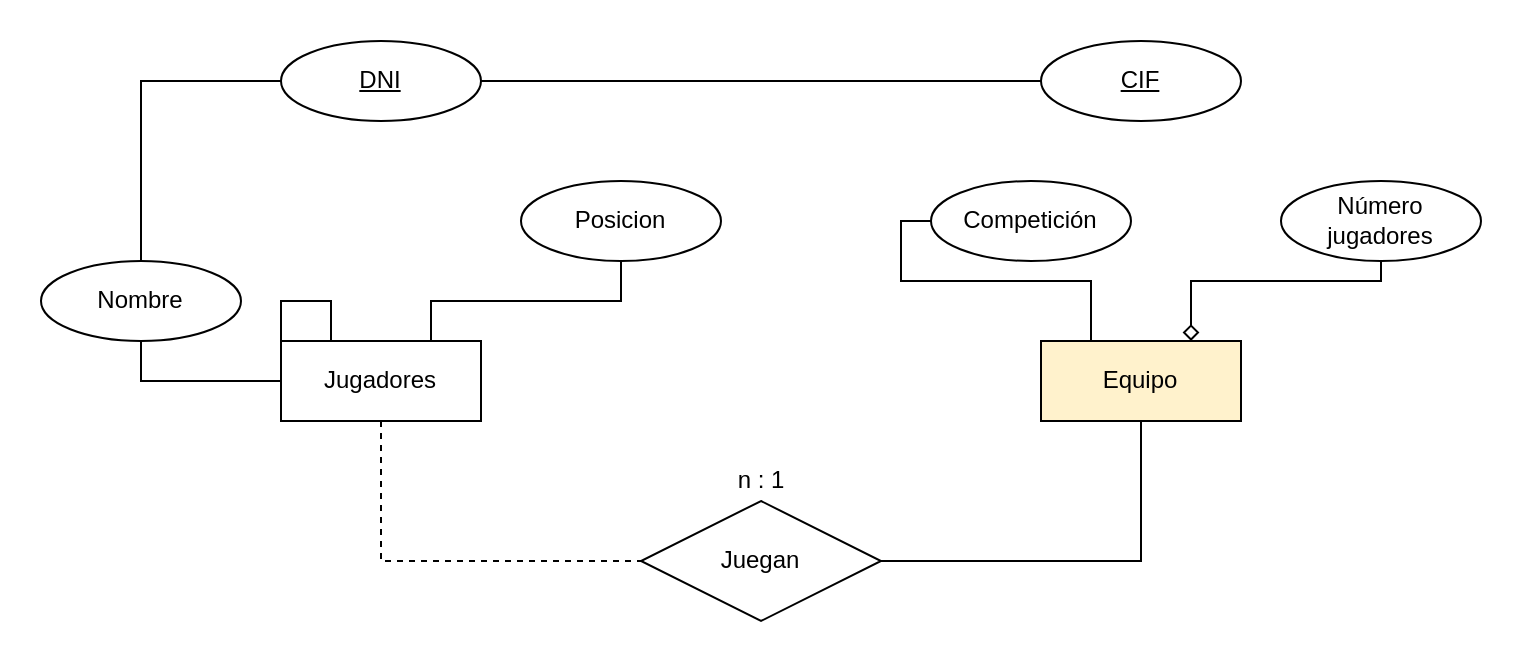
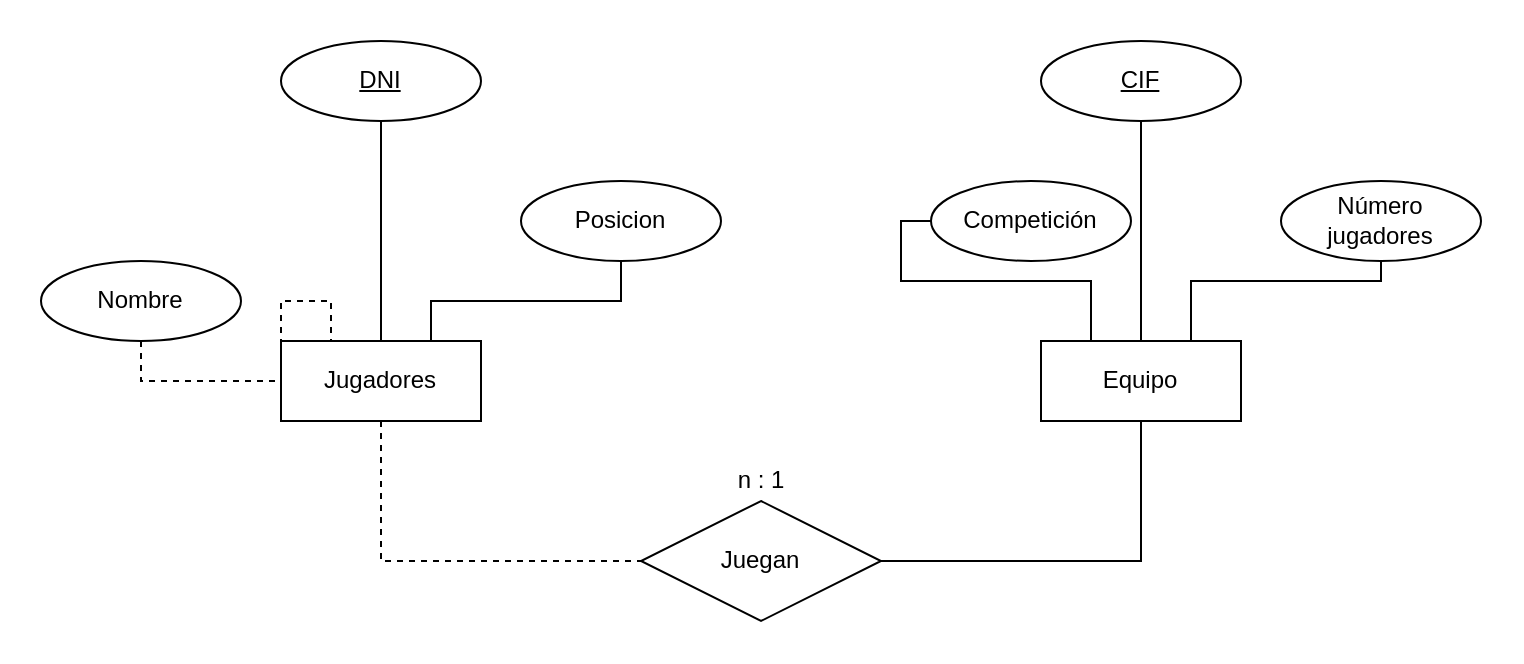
  <mxCell id="0" />
  <mxCell id="1" parent="0" />
  <mxCell id="2" style="edgeStyle=orthogonalEdgeStyle;rounded=0;orthogonalLoop=1;jettySize=auto;html=1;exitX=0.5;exitY=1;exitDx=0;exitDy=0;entryX=0;entryY=0.5;entryDx=0;entryDy=0;endArrow=none;endFill=0;dashed=1;" parent="1" source="3" target="6" edge="1"><mxGeometry relative="1" as="geometry" /></mxCell>
  <mxCell id="3" value="Jugadores" style="whiteSpace=wrap;html=1;align=center;" parent="1" vertex="1"><mxGeometry x="140" y="170" width="100" height="40" as="geometry" /></mxCell>
  <mxCell id="4" style="edgeStyle=orthogonalEdgeStyle;rounded=0;orthogonalLoop=1;jettySize=auto;html=1;entryX=1;entryY=0.5;entryDx=0;entryDy=0;endArrow=none;endFill=0;" parent="1" source="5" target="6" edge="1"><mxGeometry relative="1" as="geometry"><Array as="points"><mxPoint x="570" y="280" /></Array></mxGeometry></mxCell>
- <mxCell id="5" value="Equipo" style="whiteSpace=wrap;html=1;align=center;fillColor=#fff2cc;" parent="1" vertex="1"><mxGeometry x="520" y="170" width="100" height="40" as="geometry" /></mxCell>
+ <mxCell id="5" value="Equipo" style="whiteSpace=wrap;html=1;align=center;" parent="1" vertex="1"><mxGeometry x="520" y="170" width="100" height="40" as="geometry" /></mxCell>
  <mxCell id="6" value="Juegan" style="shape=rhombus;perimeter=rhombusPerimeter;whiteSpace=wrap;html=1;align=center;" parent="1" vertex="1"><mxGeometry x="320" y="250" width="120" height="60" as="geometry" /></mxCell>
- <mxCell id="7" style="edgeStyle=orthogonalEdgeStyle;rounded=0;orthogonalLoop=1;jettySize=auto;html=1;exitX=0.5;exitY=1;exitDx=0;exitDy=0;entryX=0.25;entryY=0;entryDx=0;entryDy=0;endArrow=none;endFill=0;" parent="1" source="8" target="3" edge="1"><mxGeometry relative="1" as="geometry" /></mxCell>
+ <mxCell id="7" style="edgeStyle=orthogonalEdgeStyle;rounded=0;orthogonalLoop=1;jettySize=auto;html=1;exitX=0.5;exitY=1;exitDx=0;exitDy=0;entryX=0.25;entryY=0;entryDx=0;entryDy=0;endArrow=none;endFill=0;dashed=1;" parent="1" source="8" target="3" edge="1"><mxGeometry relative="1" as="geometry" /></mxCell>
  <mxCell id="8" value="Nombre" style="ellipse;whiteSpace=wrap;html=1;align=center;" parent="1" vertex="1"><mxGeometry x="20" y="130" width="100" height="40" as="geometry" /></mxCell>
  <mxCell id="9" style="edgeStyle=orthogonalEdgeStyle;rounded=0;orthogonalLoop=1;jettySize=auto;html=1;entryX=0.75;entryY=0;entryDx=0;entryDy=0;endArrow=none;endFill=0;" parent="1" source="10" target="3" edge="1"><mxGeometry relative="1" as="geometry"><Array as="points"><mxPoint x="310" y="150" /><mxPoint x="215" y="150" /></Array></mxGeometry></mxCell>
  <mxCell id="10" value="Posicion" style="ellipse;whiteSpace=wrap;html=1;align=center;" parent="1" vertex="1"><mxGeometry x="260" y="90" width="100" height="40" as="geometry" /></mxCell>
- <mxCell id="11" style="edgeStyle=orthogonalEdgeStyle;rounded=0;orthogonalLoop=1;jettySize=auto;html=1;endArrow=none;endFill=0;" parent="1" source="12" target="8" edge="1"><mxGeometry relative="1" as="geometry" /></mxCell>
+ <mxCell id="11" style="edgeStyle=orthogonalEdgeStyle;rounded=0;orthogonalLoop=1;jettySize=auto;html=1;entryX=0.5;entryY=0;entryDx=0;entryDy=0;endArrow=none;endFill=0;" parent="1" source="12" target="3" edge="1"><mxGeometry relative="1" as="geometry" /></mxCell>
  <mxCell id="12" value="DNI" style="ellipse;whiteSpace=wrap;html=1;align=center;fontStyle=4;" parent="1" vertex="1"><mxGeometry x="140" y="20" width="100" height="40" as="geometry" /></mxCell>
  <mxCell id="13" style="edgeStyle=orthogonalEdgeStyle;rounded=0;orthogonalLoop=1;jettySize=auto;html=1;entryX=0.25;entryY=0;entryDx=0;entryDy=0;endArrow=none;endFill=0;" parent="1" source="14" target="5" edge="1"><mxGeometry relative="1" as="geometry"><Array as="points"><mxPoint x="450" y="140" /><mxPoint x="545" y="140" /></Array></mxGeometry></mxCell>
  <mxCell id="14" value="Competición" style="ellipse;whiteSpace=wrap;html=1;align=center;" parent="1" vertex="1"><mxGeometry x="465" y="90" width="100" height="40" as="geometry" /></mxCell>
- <mxCell id="15" style="edgeStyle=orthogonalEdgeStyle;rounded=0;orthogonalLoop=1;jettySize=auto;html=1;entryX=0.75;entryY=0;entryDx=0;entryDy=0;endArrow=diamond;endFill=0;" parent="1" source="16" target="5" edge="1"><mxGeometry relative="1" as="geometry"><Array as="points"><mxPoint x="690" y="140" /><mxPoint x="595" y="140" /></Array></mxGeometry></mxCell>
+ <mxCell id="15" style="edgeStyle=orthogonalEdgeStyle;rounded=0;orthogonalLoop=1;jettySize=auto;html=1;entryX=0.75;entryY=0;entryDx=0;entryDy=0;endArrow=none;endFill=0;" parent="1" source="16" target="5" edge="1"><mxGeometry relative="1" as="geometry"><Array as="points"><mxPoint x="690" y="140" /><mxPoint x="595" y="140" /></Array></mxGeometry></mxCell>
  <mxCell id="16" value="Número jugadores" style="ellipse;whiteSpace=wrap;html=1;align=center;" parent="1" vertex="1"><mxGeometry x="640" y="90" width="100" height="40" as="geometry" /></mxCell>
- <mxCell id="17" style="edgeStyle=orthogonalEdgeStyle;rounded=0;orthogonalLoop=1;jettySize=auto;html=1;endArrow=none;endFill=0;" parent="1" source="18" target="12" edge="1"><mxGeometry relative="1" as="geometry" /></mxCell>
+ <mxCell id="17" style="edgeStyle=orthogonalEdgeStyle;rounded=0;orthogonalLoop=1;jettySize=auto;html=1;endArrow=none;endFill=0;" parent="1" source="18" target="5" edge="1"><mxGeometry relative="1" as="geometry" /></mxCell>
  <mxCell id="18" value="CIF" style="ellipse;whiteSpace=wrap;html=1;align=center;fontStyle=4;" parent="1" vertex="1"><mxGeometry x="520" y="20" width="100" height="40" as="geometry" /></mxCell>
  <mxCell id="19" value="n : 1" style="text;html=1;resizable=0;autosize=1;align=center;verticalAlign=middle;points=[];fillColor=none;strokeColor=none;rounded=0;" vertex="1" parent="1"><mxGeometry x="360" y="230" width="40" height="20" as="geometry" /></mxCell>
